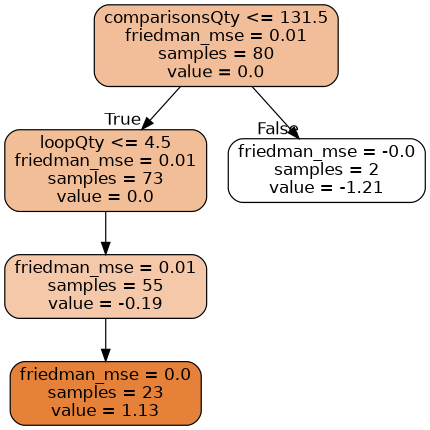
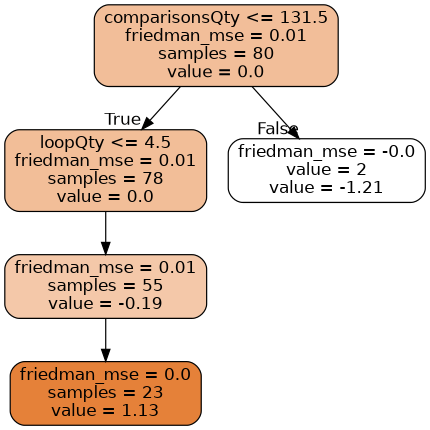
  digraph {
    node [color=black fontname=helvetica shape=box style="filled, rounded"]
    edge [fontname=helvetica]
    n1 [fillcolor="#f2be99" label="comparisonsQty <= 131.5\nfriedman_mse = 0.01\nsamples = 80\nvalue = 0.0"]
-   n2 [fillcolor="#f2be98" label="loopQty <= 4.5\nfriedman_mse = 0.01\nsamples = 73\nvalue = 0.0"]
-   n3 [fillcolor="#ffffff" label="friedman_mse = -0.0\nsamples = 2\nvalue = -1.21"]
+   n2 [fillcolor="#f2be98" label="loopQty <= 4.5\nfriedman_mse = 0.01\nsamples = 78\nvalue = 0.0"]
+   n3 [fillcolor="#ffffff" label="friedman_mse = -0.0\nvalue = 2\nvalue = -1.21"]
    n4 [fillcolor="#f4c8a9" label="friedman_mse = 0.01\nsamples = 55\nvalue = -0.19"]
    n5 [fillcolor="#e58139" label="friedman_mse = 0.0\nsamples = 23\nvalue = 1.13"]
    n1 -> n2 [headlabel=True labelangle=45 labeldistance=2.5]
    n1 -> n3 [headlabel=False labelangle=-45 labeldistance=2.5]
    n2 -> n4
    n4 -> n5
  }
